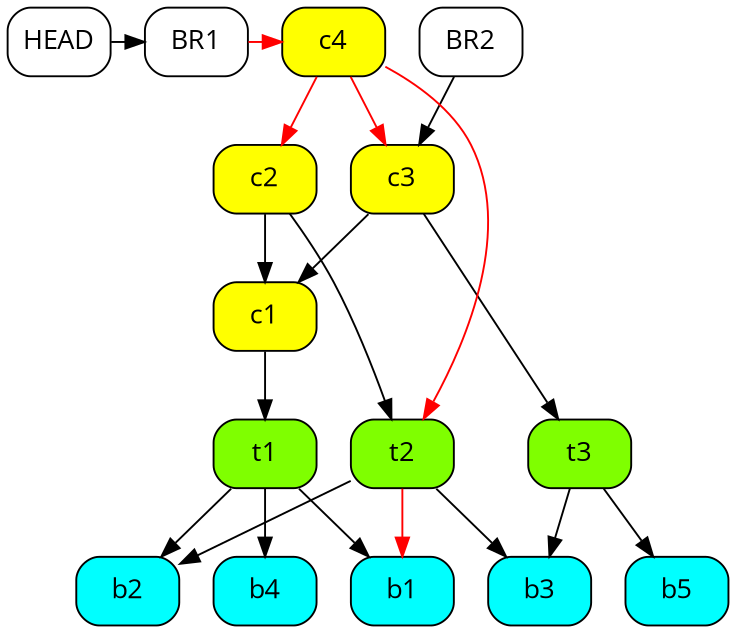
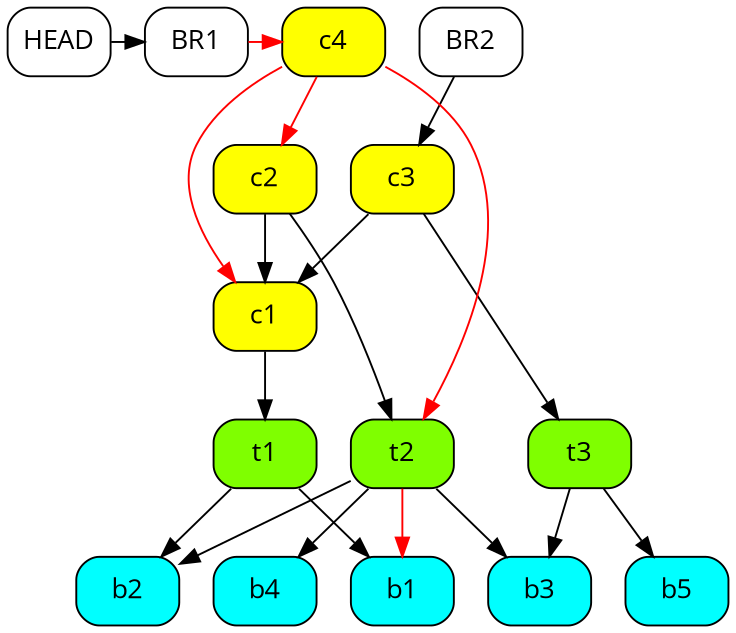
  digraph {
    fontcolor=black
    fontname="Open Sans"
    node [fillcolor=cyan fontname="Open Sans" fontsize=14 shape=box style="rounded,filled"]
    edge [fontname="Open Sans" fontsize=9]
    HEAD [fillcolor=white]
    BR1 [fillcolor=white]
    BR2 [fillcolor=white]
    c1 [fillcolor=yellow]
    c2 [fillcolor=yellow]
    c3 [fillcolor=yellow]
    c4 [fillcolor=yellow]
    t1 [fillcolor=chartreuse]
    t2 [fillcolor=chartreuse]
    t3 [fillcolor=chartreuse]
    b1
    b2
    b3
    b4
    b5
    subgraph sub_1 {
      HEAD
      BR1
      BR2
    }
    subgraph sub_2 {
      c1
      c2
      c3
      c4
    }
    subgraph sub_3 {
      rank=same
      t1
      t2
      t3
    }
    subgraph sub_4 {
      b1
      b2
      b3
      b4
      b5
    }
    subgraph sub_5 {
      HEAD
      BR1
      BR2
      c1
      c2
      c3
      t1
      t2
      t3
      b1
      b2
      b3
      b4
      b5
    }
    subgraph sub_6 {
      BR1
      c2
      c3
      c4
      t2
    }
    HEAD -> BR1 [constraint=false]
    BR1 -> c4 [color=red constraint=false fontcolor=red fontsize=14]
    BR2 -> c3 [constraint=false]
    c1 -> t1
    c2 -> c1
    c2 -> t2
    c3 -> c1
    c3 -> t3
    c4 -> c2 [color=red fontcolor=red fontsize=14]
-   c4 -> c3 [color=red fontcolor=red fontsize=14]
+   c4 -> c1 [color=red fontcolor=red fontsize=14]
    c4 -> t2 [color=red fontcolor=red fontsize=14]
    t1 -> b1
    t1 -> b2
    t2 -> b1 [color=red]
    t2 -> b2
    t2 -> b3
-   t1 -> b4
+   t2 -> b4
    t3 -> b3
    t3 -> b5
  }
